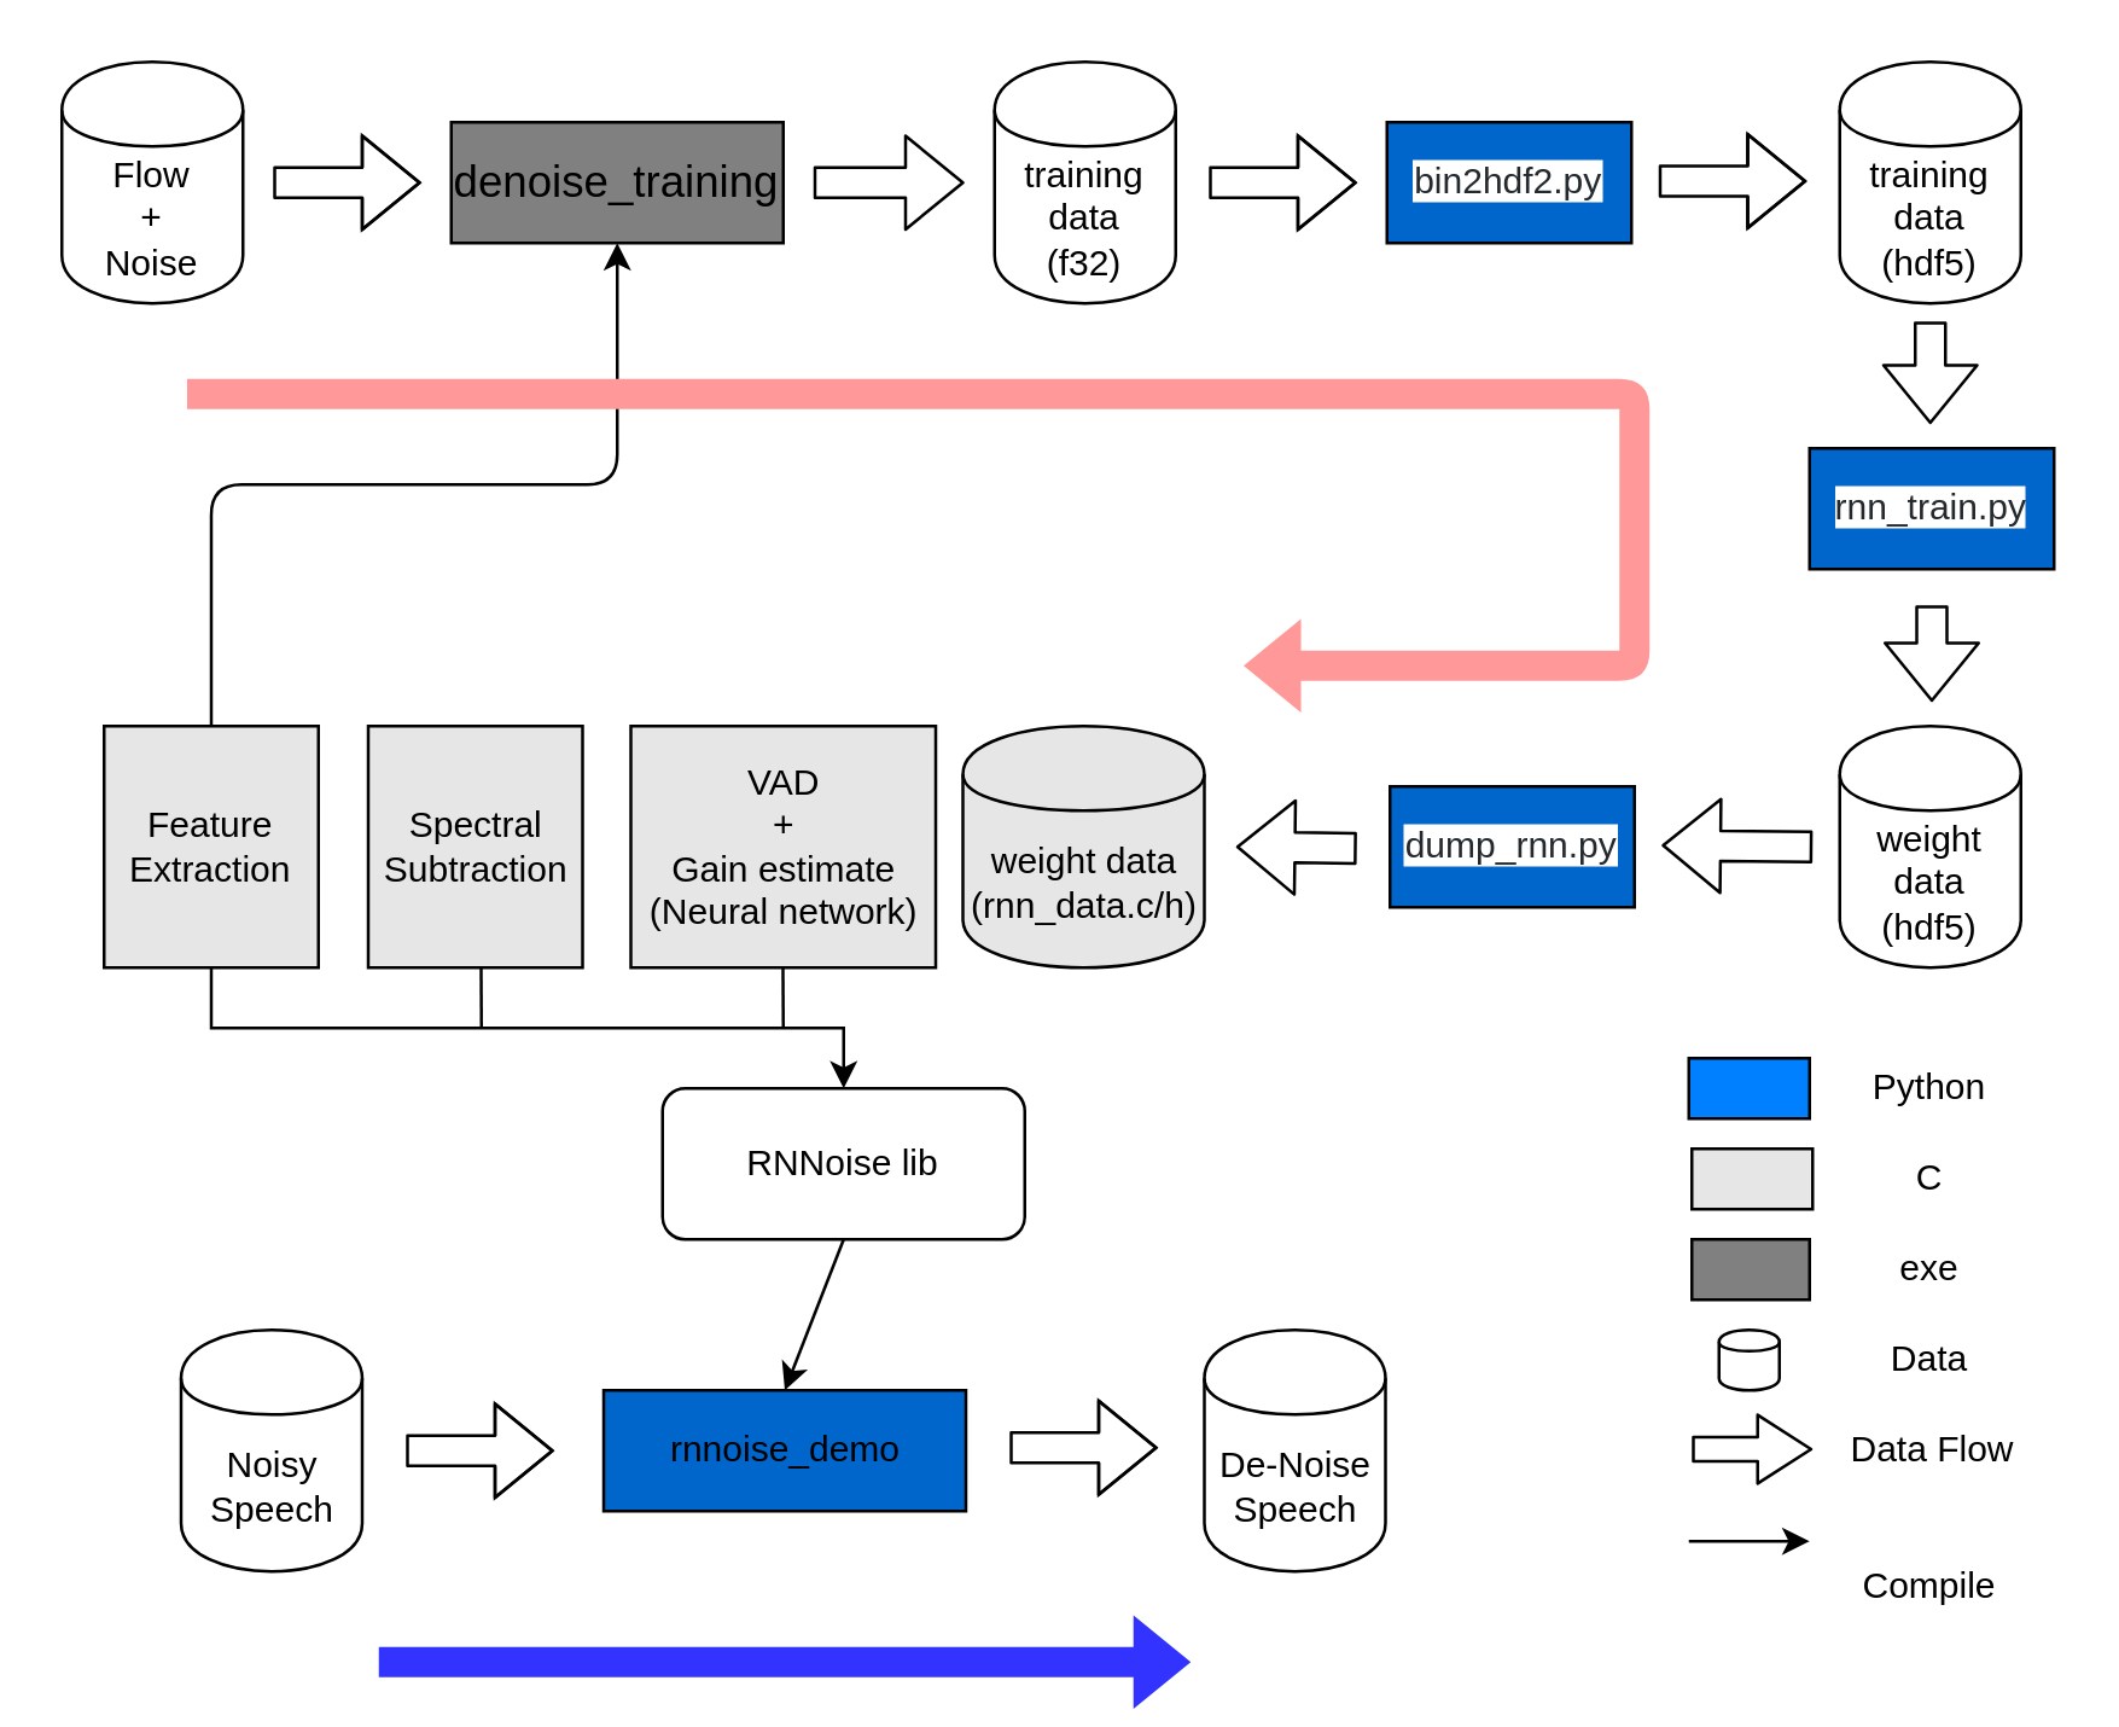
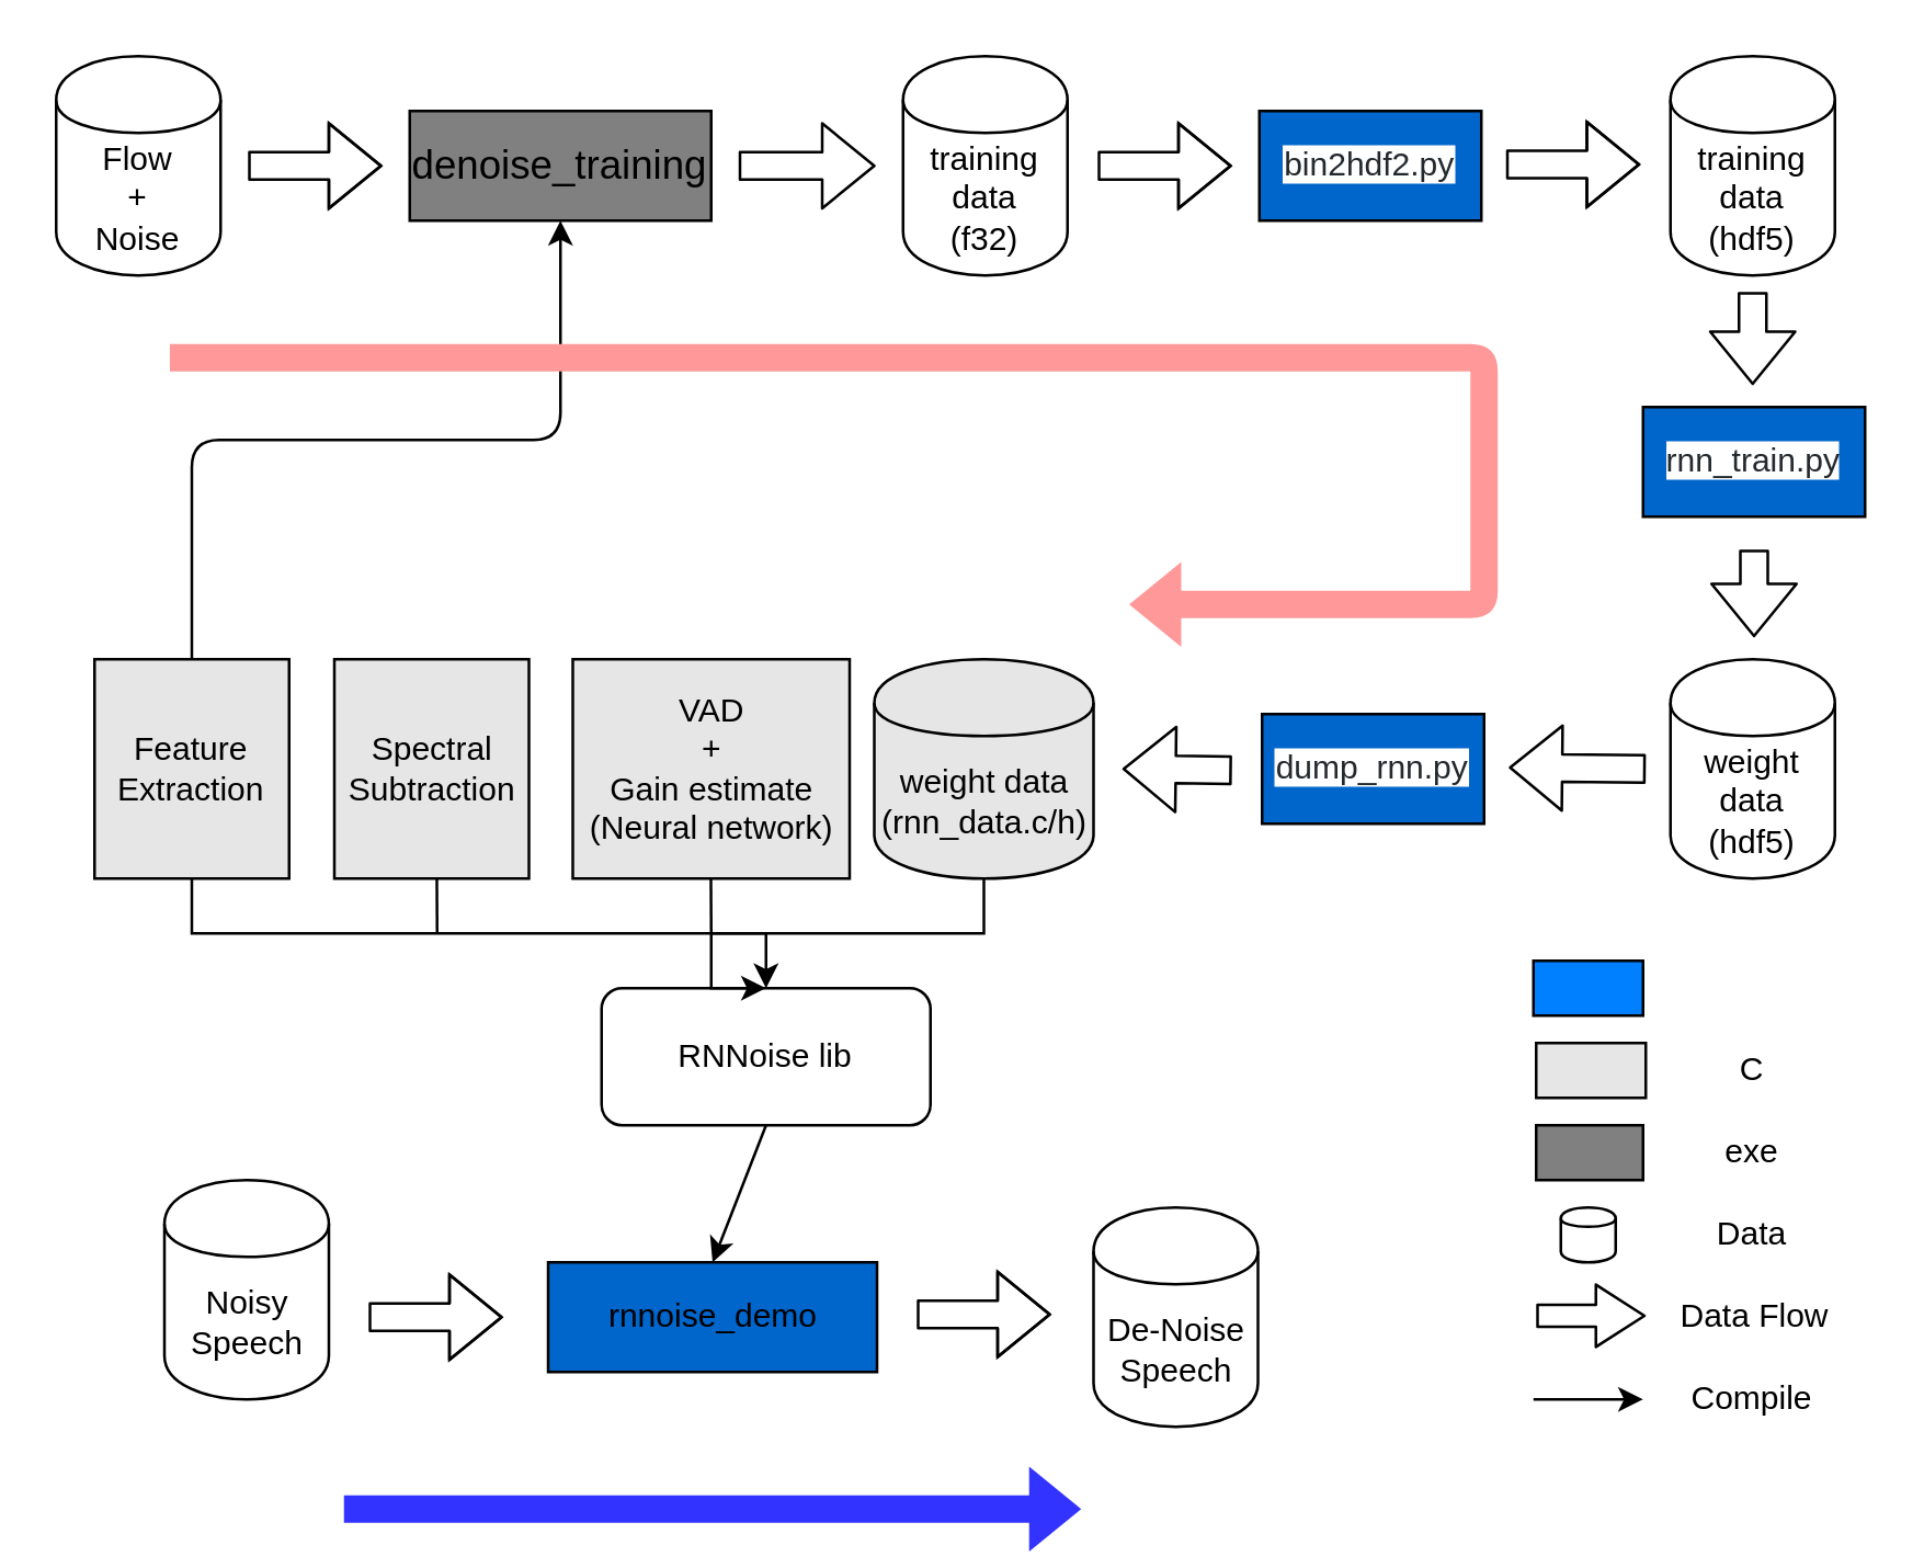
  <mxCell id="0" />
  <mxCell id="1" parent="0" />
  <mxCell id="2" value="&lt;span style=&quot;font-family: &amp;#34;calibri&amp;#34; , sans-serif ; font-size: 14.667px ; white-space: normal&quot;&gt;denoise_training&lt;/span&gt;" style="rounded=0;whiteSpace=wrap;html=1;fillColor=#808080;" parent="1" vertex="1"><mxGeometry x="149" y="40" width="110" height="40" as="geometry" /></mxCell>
  <mxCell id="3" value="RNNoise lib" style="rounded=1;whiteSpace=wrap;html=1;fillColor=none;" parent="1" vertex="1"><mxGeometry x="219" y="360" width="120" height="50" as="geometry" /></mxCell>
  <mxCell id="4" value="rnnoise_demo" style="rounded=0;whiteSpace=wrap;html=1;fillColor=#0066cc;" parent="1" vertex="1"><mxGeometry x="199.5" y="460" width="120" height="40" as="geometry" /></mxCell>
  <mxCell id="5" value="Flow&lt;br&gt;+&lt;br&gt;Noise" style="shape=cylinder;whiteSpace=wrap;html=1;boundedLbl=1;backgroundOutline=1;" parent="1" vertex="1"><mxGeometry x="20" y="20" width="60" height="80" as="geometry" /></mxCell>
  <mxCell id="6" value="" style="shape=flexArrow;endArrow=classic;html=1;" parent="1" edge="1"><mxGeometry width="50" height="50" relative="1" as="geometry"><mxPoint x="90" y="60" as="sourcePoint" /><mxPoint x="139" y="60" as="targetPoint" /><Array as="points"><mxPoint x="100" y="60" /></Array></mxGeometry></mxCell>
  <mxCell id="7" value="" style="shape=flexArrow;endArrow=classic;html=1;" parent="1" edge="1"><mxGeometry width="50" height="50" relative="1" as="geometry"><mxPoint x="269" y="60" as="sourcePoint" /><mxPoint x="319" y="60" as="targetPoint" /></mxGeometry></mxCell>
  <mxCell id="8" value="training data&lt;br&gt;(f32)" style="shape=cylinder;whiteSpace=wrap;html=1;boundedLbl=1;backgroundOutline=1;" parent="1" vertex="1"><mxGeometry x="329" y="20" width="60" height="80" as="geometry" /></mxCell>
  <mxCell id="9" value="&lt;span style=&quot;color: rgb(36 , 41 , 46) ; font-family: , &amp;#34;consolas&amp;#34; , &amp;#34;liberation mono&amp;#34; , &amp;#34;menlo&amp;#34; , monospace ; white-space: pre ; background-color: rgb(255 , 255 , 255)&quot;&gt;bin2hdf2.py&lt;/span&gt;" style="rounded=0;whiteSpace=wrap;html=1;fillColor=#0066CC;" parent="1" vertex="1"><mxGeometry x="459" y="40" width="81" height="40" as="geometry" /></mxCell>
  <mxCell id="10" value="training data&lt;br&gt;(hdf5)" style="shape=cylinder;whiteSpace=wrap;html=1;boundedLbl=1;backgroundOutline=1;" parent="1" vertex="1"><mxGeometry x="609" y="20" width="60" height="80" as="geometry" /></mxCell>
  <mxCell id="11" value="&lt;span style=&quot;color: rgb(36 , 41 , 46) ; font-family: , &amp;#34;consolas&amp;#34; , &amp;#34;liberation mono&amp;#34; , &amp;#34;menlo&amp;#34; , monospace ; white-space: pre ; background-color: rgb(255 , 255 , 255)&quot;&gt;rnn_train.py&lt;/span&gt;" style="rounded=0;whiteSpace=wrap;html=1;fillColor=#0066CC;strokeColor=#000000;" parent="1" vertex="1"><mxGeometry x="599" y="148" width="81" height="40" as="geometry" /></mxCell>
  <mxCell id="12" value="" style="shape=flexArrow;endArrow=classic;html=1;" parent="1" edge="1"><mxGeometry width="50" height="50" relative="1" as="geometry"><mxPoint x="600" y="280" as="sourcePoint" /><mxPoint x="550" y="279.5" as="targetPoint" /></mxGeometry></mxCell>
  <mxCell id="13" value="weight&lt;br&gt;data&lt;br&gt;(hdf5)" style="shape=cylinder;whiteSpace=wrap;html=1;boundedLbl=1;backgroundOutline=1;" parent="1" vertex="1"><mxGeometry x="609" y="240" width="60" height="80" as="geometry" /></mxCell>
  <mxCell id="14" value="&lt;span style=&quot;color: rgb(36 , 41 , 46) ; font-family: , &amp;#34;consolas&amp;#34; , &amp;#34;liberation mono&amp;#34; , &amp;#34;menlo&amp;#34; , monospace ; white-space: pre ; background-color: rgb(255 , 255 , 255)&quot;&gt;dump_rnn.py&lt;/span&gt;" style="rounded=0;whiteSpace=wrap;html=1;fillColor=#0066CC;" parent="1" vertex="1"><mxGeometry x="460" y="260" width="81" height="40" as="geometry" /></mxCell>
+ <mxCell id="15" style="edgeStyle=orthogonalEdgeStyle;rounded=0;orthogonalLoop=1;jettySize=auto;html=1;exitX=0.5;exitY=1;exitDx=0;exitDy=0;entryX=0.5;entryY=0;entryDx=0;entryDy=0;" parent="1" source="16" target="3" edge="1"><mxGeometry relative="1" as="geometry"><Array as="points"><mxPoint x="359" y="340" /><mxPoint x="259" y="340" /></Array></mxGeometry></mxCell>
  <mxCell id="16" value="weight&amp;nbsp;data&lt;br&gt;(rnn_data.c/h)" style="shape=cylinder;whiteSpace=wrap;html=1;boundedLbl=1;backgroundOutline=1;fillColor=#E6E6E6;" parent="1" vertex="1"><mxGeometry x="318.5" y="240" width="80" height="80" as="geometry" /></mxCell>
  <mxCell id="17" value="" style="shape=flexArrow;endArrow=classic;html=1;" parent="1" edge="1"><mxGeometry width="50" height="50" relative="1" as="geometry"><mxPoint x="400" y="60" as="sourcePoint" /><mxPoint x="449" y="60" as="targetPoint" /><Array as="points"><mxPoint x="410" y="60" /></Array></mxGeometry></mxCell>
  <mxCell id="18" value="" style="shape=flexArrow;endArrow=classic;html=1;" parent="1" edge="1"><mxGeometry width="50" height="50" relative="1" as="geometry"><mxPoint x="549" y="59.5" as="sourcePoint" /><mxPoint x="598" y="59.5" as="targetPoint" /><Array as="points"><mxPoint x="559" y="59.5" /></Array></mxGeometry></mxCell>
  <mxCell id="19" value="" style="shape=flexArrow;endArrow=classic;html=1;" parent="1" edge="1"><mxGeometry width="50" height="50" relative="1" as="geometry"><mxPoint x="639" y="106" as="sourcePoint" /><mxPoint x="639" y="140" as="targetPoint" /></mxGeometry></mxCell>
  <mxCell id="20" value="" style="shape=flexArrow;endArrow=classic;html=1;" parent="1" edge="1"><mxGeometry width="50" height="50" relative="1" as="geometry"><mxPoint x="639.5" y="200" as="sourcePoint" /><mxPoint x="639.5" y="232" as="targetPoint" /></mxGeometry></mxCell>
  <mxCell id="21" value="" style="endArrow=none;html=1;entryX=0.489;entryY=1.004;entryDx=0;entryDy=0;entryPerimeter=0;" parent="1" edge="1"><mxGeometry width="50" height="50" relative="1" as="geometry"><mxPoint x="159" y="339.5" as="sourcePoint" /><mxPoint x="158.889" y="319.82" as="targetPoint" /></mxGeometry></mxCell>
  <mxCell id="22" value="" style="endArrow=classic;html=1;entryX=0.5;entryY=0;entryDx=0;entryDy=0;exitX=0.5;exitY=1;exitDx=0;exitDy=0;" parent="1" source="3" target="4" edge="1"><mxGeometry width="50" height="50" relative="1" as="geometry"><mxPoint x="299" y="360" as="sourcePoint" /><mxPoint x="179" y="440" as="targetPoint" /></mxGeometry></mxCell>
  <mxCell id="23" style="edgeStyle=elbowEdgeStyle;rounded=0;orthogonalLoop=1;jettySize=auto;elbow=vertical;html=1;exitX=0.5;exitY=1;exitDx=0;exitDy=0;entryX=0.5;entryY=0;entryDx=0;entryDy=0;" parent="1" source="24" target="3" edge="1"><mxGeometry relative="1" as="geometry"><Array as="points"><mxPoint x="169" y="340" /></Array></mxGeometry></mxCell>
  <mxCell id="24" value="Feature Extraction&lt;br&gt;" style="rounded=0;whiteSpace=wrap;html=1;fillColor=#E6E6E6;" parent="1" vertex="1"><mxGeometry x="34" y="240" width="71" height="80" as="geometry" /></mxCell>
  <mxCell id="25" value="VAD&lt;br&gt;+&lt;br&gt;Gain estimate&lt;br&gt;(Neural network)" style="rounded=0;whiteSpace=wrap;html=1;fillColor=#E6E6E6;" parent="1" vertex="1"><mxGeometry x="208.5" y="240" width="101" height="80" as="geometry" /></mxCell>
  <mxCell id="26" value="" style="rounded=0;whiteSpace=wrap;html=1;fillColor=#007FFF;" parent="1" vertex="1"><mxGeometry x="559" y="350" width="40" height="20" as="geometry" /></mxCell>
- <mxCell id="27" value="Python" style="text;html=1;strokeColor=none;fillColor=none;align=center;verticalAlign=middle;whiteSpace=wrap;rounded=0;" parent="1" vertex="1"><mxGeometry x="619" y="350" width="40" height="20" as="geometry" /></mxCell>
  <mxCell id="28" value="" style="rounded=0;whiteSpace=wrap;html=1;fillColor=#E6E6E6;" parent="1" vertex="1"><mxGeometry x="560" y="380" width="40" height="20" as="geometry" /></mxCell>
  <mxCell id="29" value="C" style="text;html=1;strokeColor=none;fillColor=none;align=center;verticalAlign=middle;whiteSpace=wrap;rounded=0;" parent="1" vertex="1"><mxGeometry x="619" y="380" width="40" height="20" as="geometry" /></mxCell>
  <mxCell id="30" value="" style="rounded=0;whiteSpace=wrap;html=1;fillColor=#808080;" parent="1" vertex="1"><mxGeometry x="560" y="410" width="39" height="20" as="geometry" /></mxCell>
  <mxCell id="31" value="exe" style="text;html=1;strokeColor=none;fillColor=none;align=center;verticalAlign=middle;whiteSpace=wrap;rounded=0;" parent="1" vertex="1"><mxGeometry x="619" y="410" width="40" height="20" as="geometry" /></mxCell>
- <mxCell id="32" value="Noisy Speech" style="shape=cylinder;whiteSpace=wrap;html=1;boundedLbl=1;backgroundOutline=1;strokeColor=#000000;fillColor=none;" parent="1" vertex="1"><mxGeometry x="59.5" y="440" width="60" height="80" as="geometry" /></mxCell>
+ <mxCell id="32" value="Noisy Speech" style="shape=cylinder;whiteSpace=wrap;html=1;boundedLbl=1;backgroundOutline=1;strokeColor=#000000;fillColor=none;" parent="1" vertex="1"><mxGeometry x="59.5" y="430" width="60" height="80" as="geometry" /></mxCell>
  <mxCell id="33" value="" style="shape=flexArrow;endArrow=classic;html=1;" parent="1" edge="1"><mxGeometry width="50" height="50" relative="1" as="geometry"><mxPoint x="134" y="480" as="sourcePoint" /><mxPoint x="183" y="480" as="targetPoint" /><Array as="points"><mxPoint x="144" y="480" /></Array></mxGeometry></mxCell>
  <mxCell id="34" value="" style="shape=flexArrow;endArrow=classic;html=1;" parent="1" edge="1"><mxGeometry width="50" height="50" relative="1" as="geometry"><mxPoint x="334" y="479" as="sourcePoint" /><mxPoint x="383" y="479" as="targetPoint" /><Array as="points"><mxPoint x="344" y="479" /></Array></mxGeometry></mxCell>
  <mxCell id="35" value="" style="shape=cylinder;whiteSpace=wrap;html=1;boundedLbl=1;backgroundOutline=1;strokeColor=#000000;fillColor=none;" parent="1" vertex="1"><mxGeometry x="569" y="440" width="20" height="20" as="geometry" /></mxCell>
  <mxCell id="36" value="Data" style="text;html=1;strokeColor=none;fillColor=none;align=center;verticalAlign=middle;whiteSpace=wrap;rounded=0;" parent="1" vertex="1"><mxGeometry x="619" y="440" width="40" height="20" as="geometry" /></mxCell>
  <mxCell id="37" value="De-Noise Speech" style="shape=cylinder;whiteSpace=wrap;html=1;boundedLbl=1;backgroundOutline=1;strokeColor=#000000;fillColor=none;" parent="1" vertex="1"><mxGeometry x="398.5" y="440" width="60" height="80" as="geometry" /></mxCell>
  <mxCell id="38" value="" style="shape=flexArrow;endArrow=classic;html=1;width=8;endSize=5.571;endWidth=13.714;" parent="1" edge="1"><mxGeometry width="50" height="50" relative="1" as="geometry"><mxPoint x="560" y="479.5" as="sourcePoint" /><mxPoint x="600" y="479.5" as="targetPoint" /></mxGeometry></mxCell>
  <mxCell id="39" value="Data Flow" style="text;html=1;strokeColor=none;fillColor=none;align=center;verticalAlign=middle;whiteSpace=wrap;rounded=0;" parent="1" vertex="1"><mxGeometry x="609.5" y="470" width="60" height="20" as="geometry" /></mxCell>
  <mxCell id="40" value="" style="endArrow=classic;html=1;" parent="1" edge="1"><mxGeometry width="50" height="50" relative="1" as="geometry"><mxPoint x="559" y="510" as="sourcePoint" /><mxPoint x="599" y="510" as="targetPoint" /></mxGeometry></mxCell>
- <mxCell id="41" value="Compile" style="text;html=1;strokeColor=none;fillColor=none;align=center;verticalAlign=middle;whiteSpace=wrap;rounded=0;" parent="1" vertex="1"><mxGeometry x="619" y="515" width="40" height="20" as="geometry" /></mxCell>
+ <mxCell id="41" value="Compile" style="text;html=1;strokeColor=none;fillColor=none;align=center;verticalAlign=middle;whiteSpace=wrap;rounded=0;" parent="1" vertex="1"><mxGeometry x="619" y="500" width="40" height="20" as="geometry" /></mxCell>
  <mxCell id="42" value="" style="endArrow=classic;html=1;edgeStyle=elbowEdgeStyle;elbow=vertical;exitX=0.5;exitY=0;exitDx=0;exitDy=0;entryX=0.5;entryY=1;entryDx=0;entryDy=0;" parent="1" source="24" target="2" edge="1"><mxGeometry width="50" height="50" relative="1" as="geometry"><mxPoint x="99" y="590" as="sourcePoint" /><mxPoint x="189" y="150" as="targetPoint" /></mxGeometry></mxCell>
  <mxCell id="43" value="" style="shape=flexArrow;endArrow=classic;html=1;" parent="1" edge="1"><mxGeometry width="50" height="50" relative="1" as="geometry"><mxPoint x="449" y="280.5" as="sourcePoint" /><mxPoint x="409" y="280" as="targetPoint" /></mxGeometry></mxCell>
  <mxCell id="44" value="Spectral Subtraction&lt;br&gt;" style="rounded=0;whiteSpace=wrap;html=1;fillColor=#E6E6E6;" parent="1" vertex="1"><mxGeometry x="121.5" y="240" width="71" height="80" as="geometry" /></mxCell>
  <mxCell id="45" value="" style="endArrow=none;html=1;entryX=0.489;entryY=1.004;entryDx=0;entryDy=0;entryPerimeter=0;" parent="1" edge="1"><mxGeometry width="50" height="50" relative="1" as="geometry"><mxPoint x="259" y="339.5" as="sourcePoint" /><mxPoint x="258.889" y="319.82" as="targetPoint" /></mxGeometry></mxCell>
  <mxCell id="46" value="" style="endArrow=classic;html=1;shape=flexArrow;fillColor=#FF9999;strokeColor=none;" edge="1" parent="1"><mxGeometry width="50" height="50" relative="1" as="geometry"><mxPoint x="61" y="130" as="sourcePoint" /><mxPoint x="411" y="220" as="targetPoint" /><Array as="points"><mxPoint x="541" y="130" /><mxPoint x="541" y="220" /></Array></mxGeometry></mxCell>
  <mxCell id="47" value="" style="endArrow=classic;html=1;fillColor=#3333FF;shape=flexArrow;strokeColor=none;" edge="1" parent="1"><mxGeometry width="50" height="50" relative="1" as="geometry"><mxPoint x="124.5" y="550" as="sourcePoint" /><mxPoint x="394.5" y="550" as="targetPoint" /></mxGeometry></mxCell>
